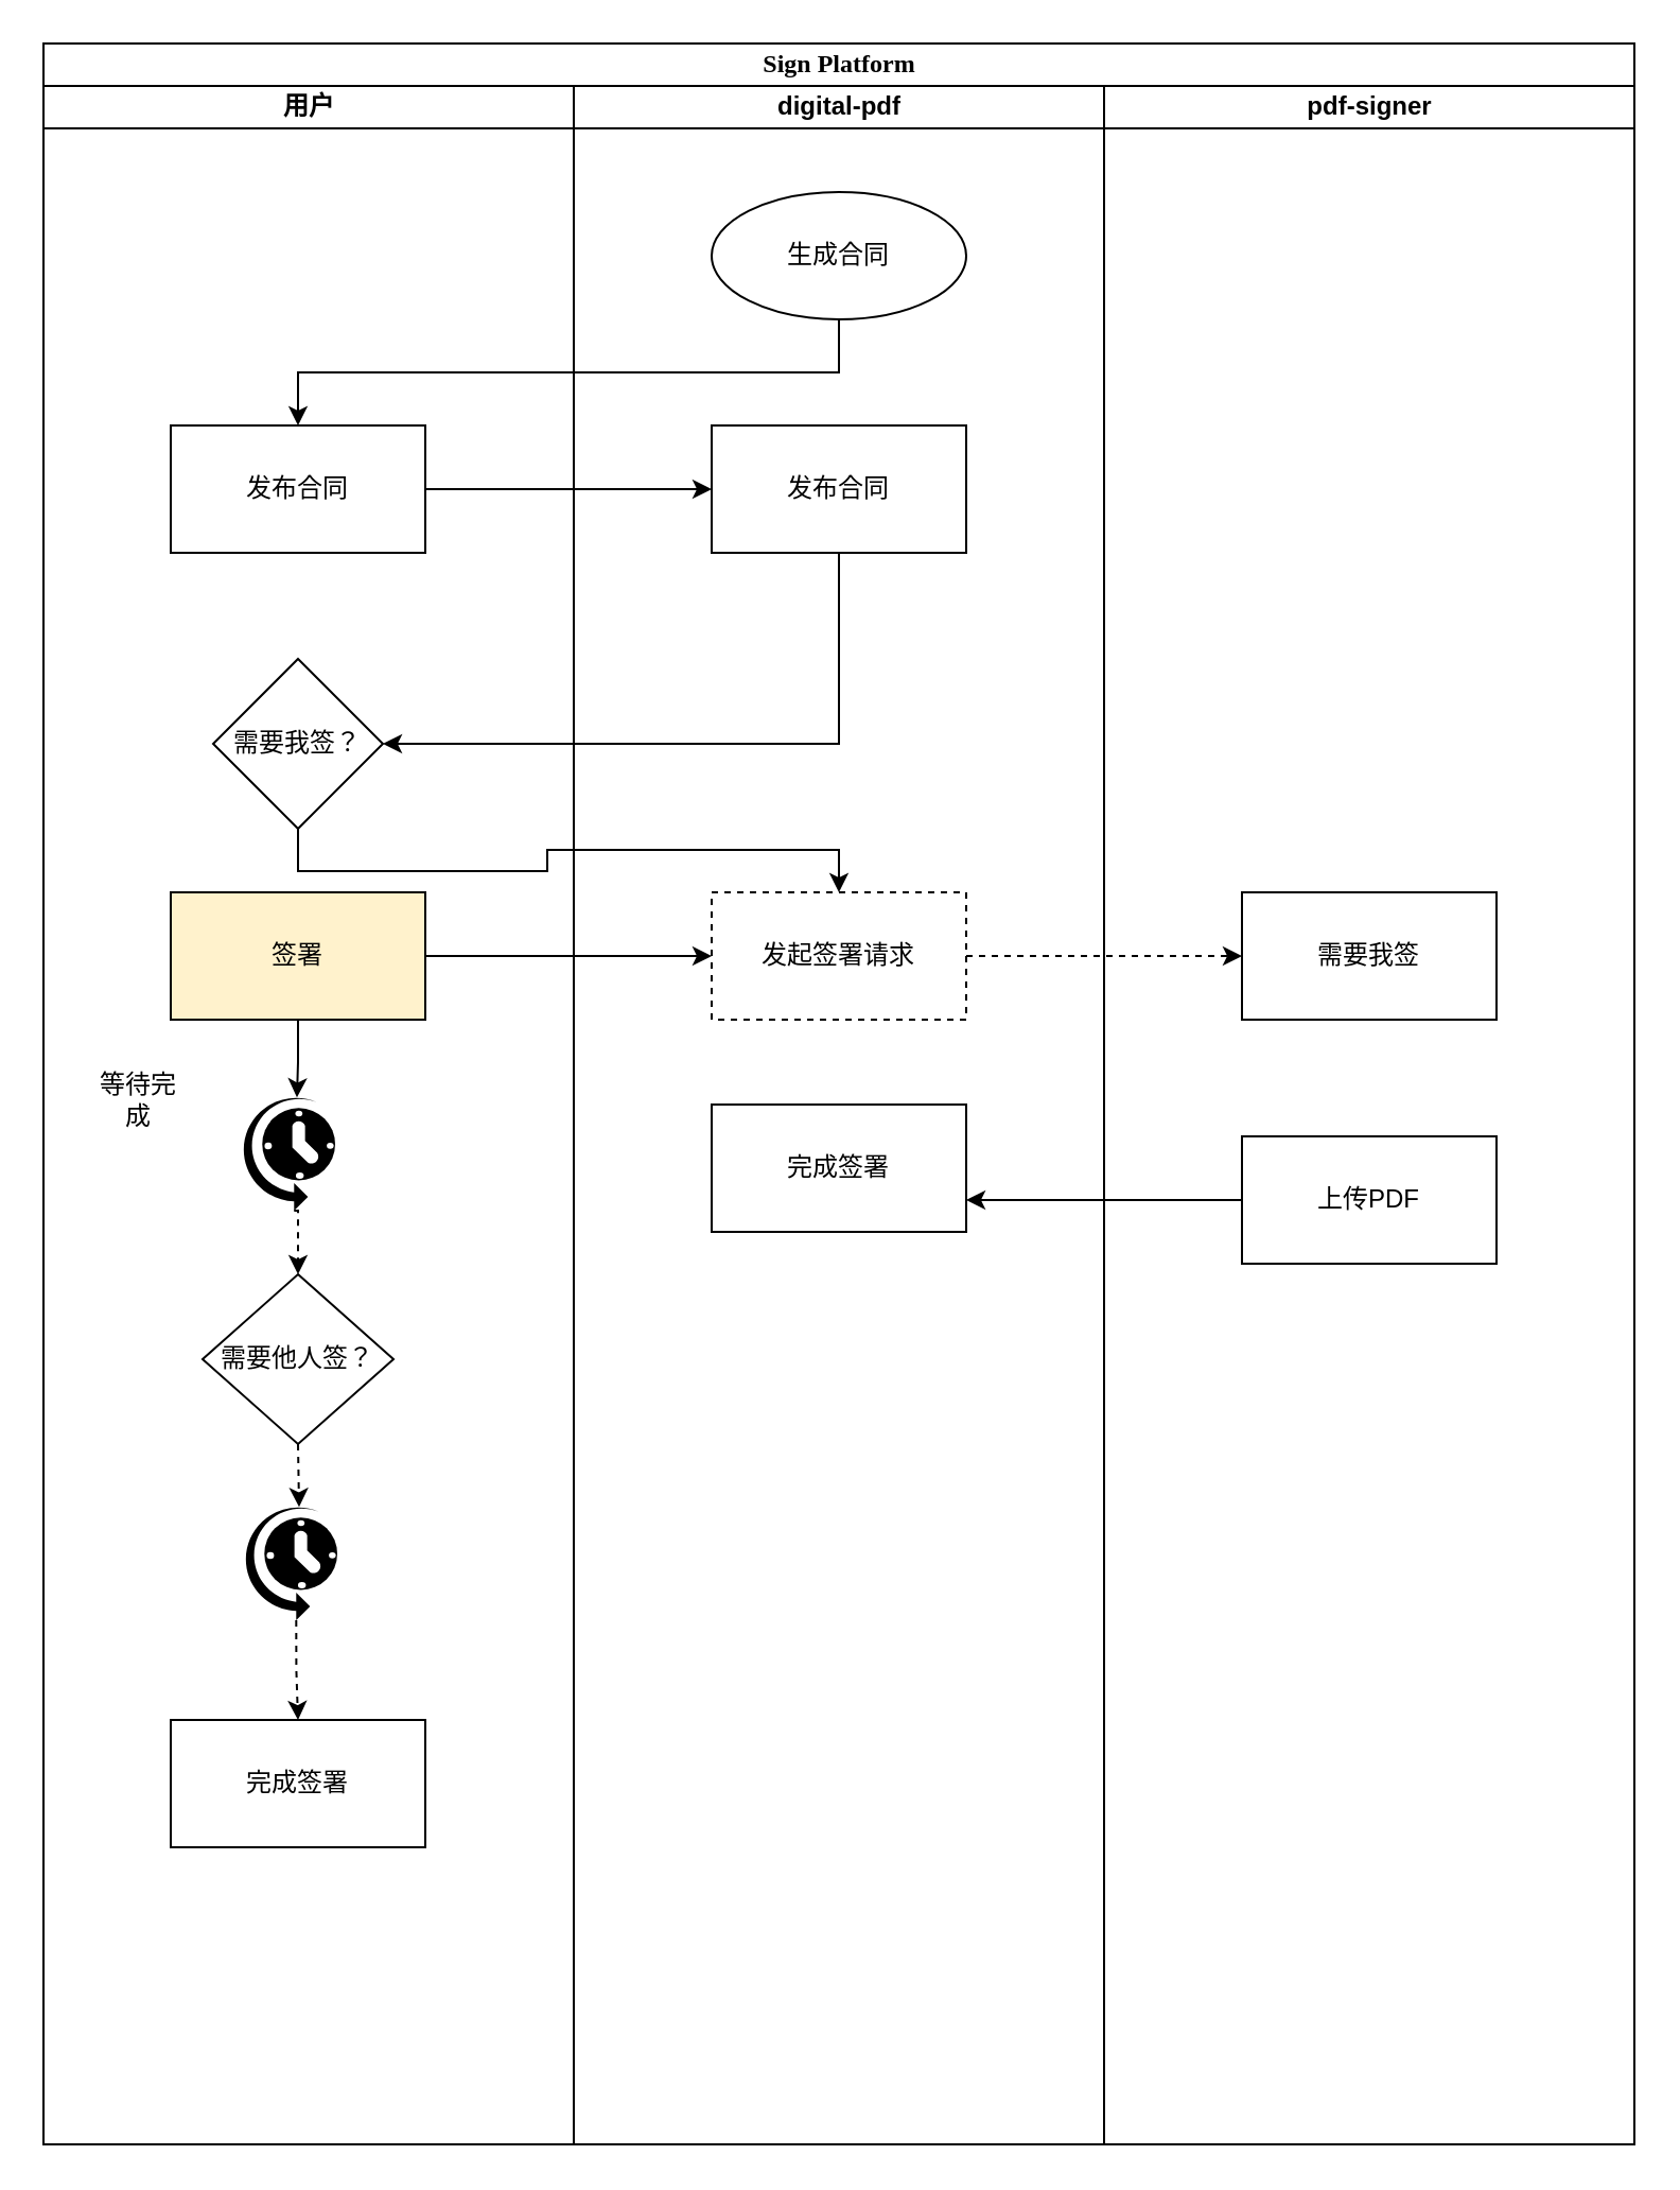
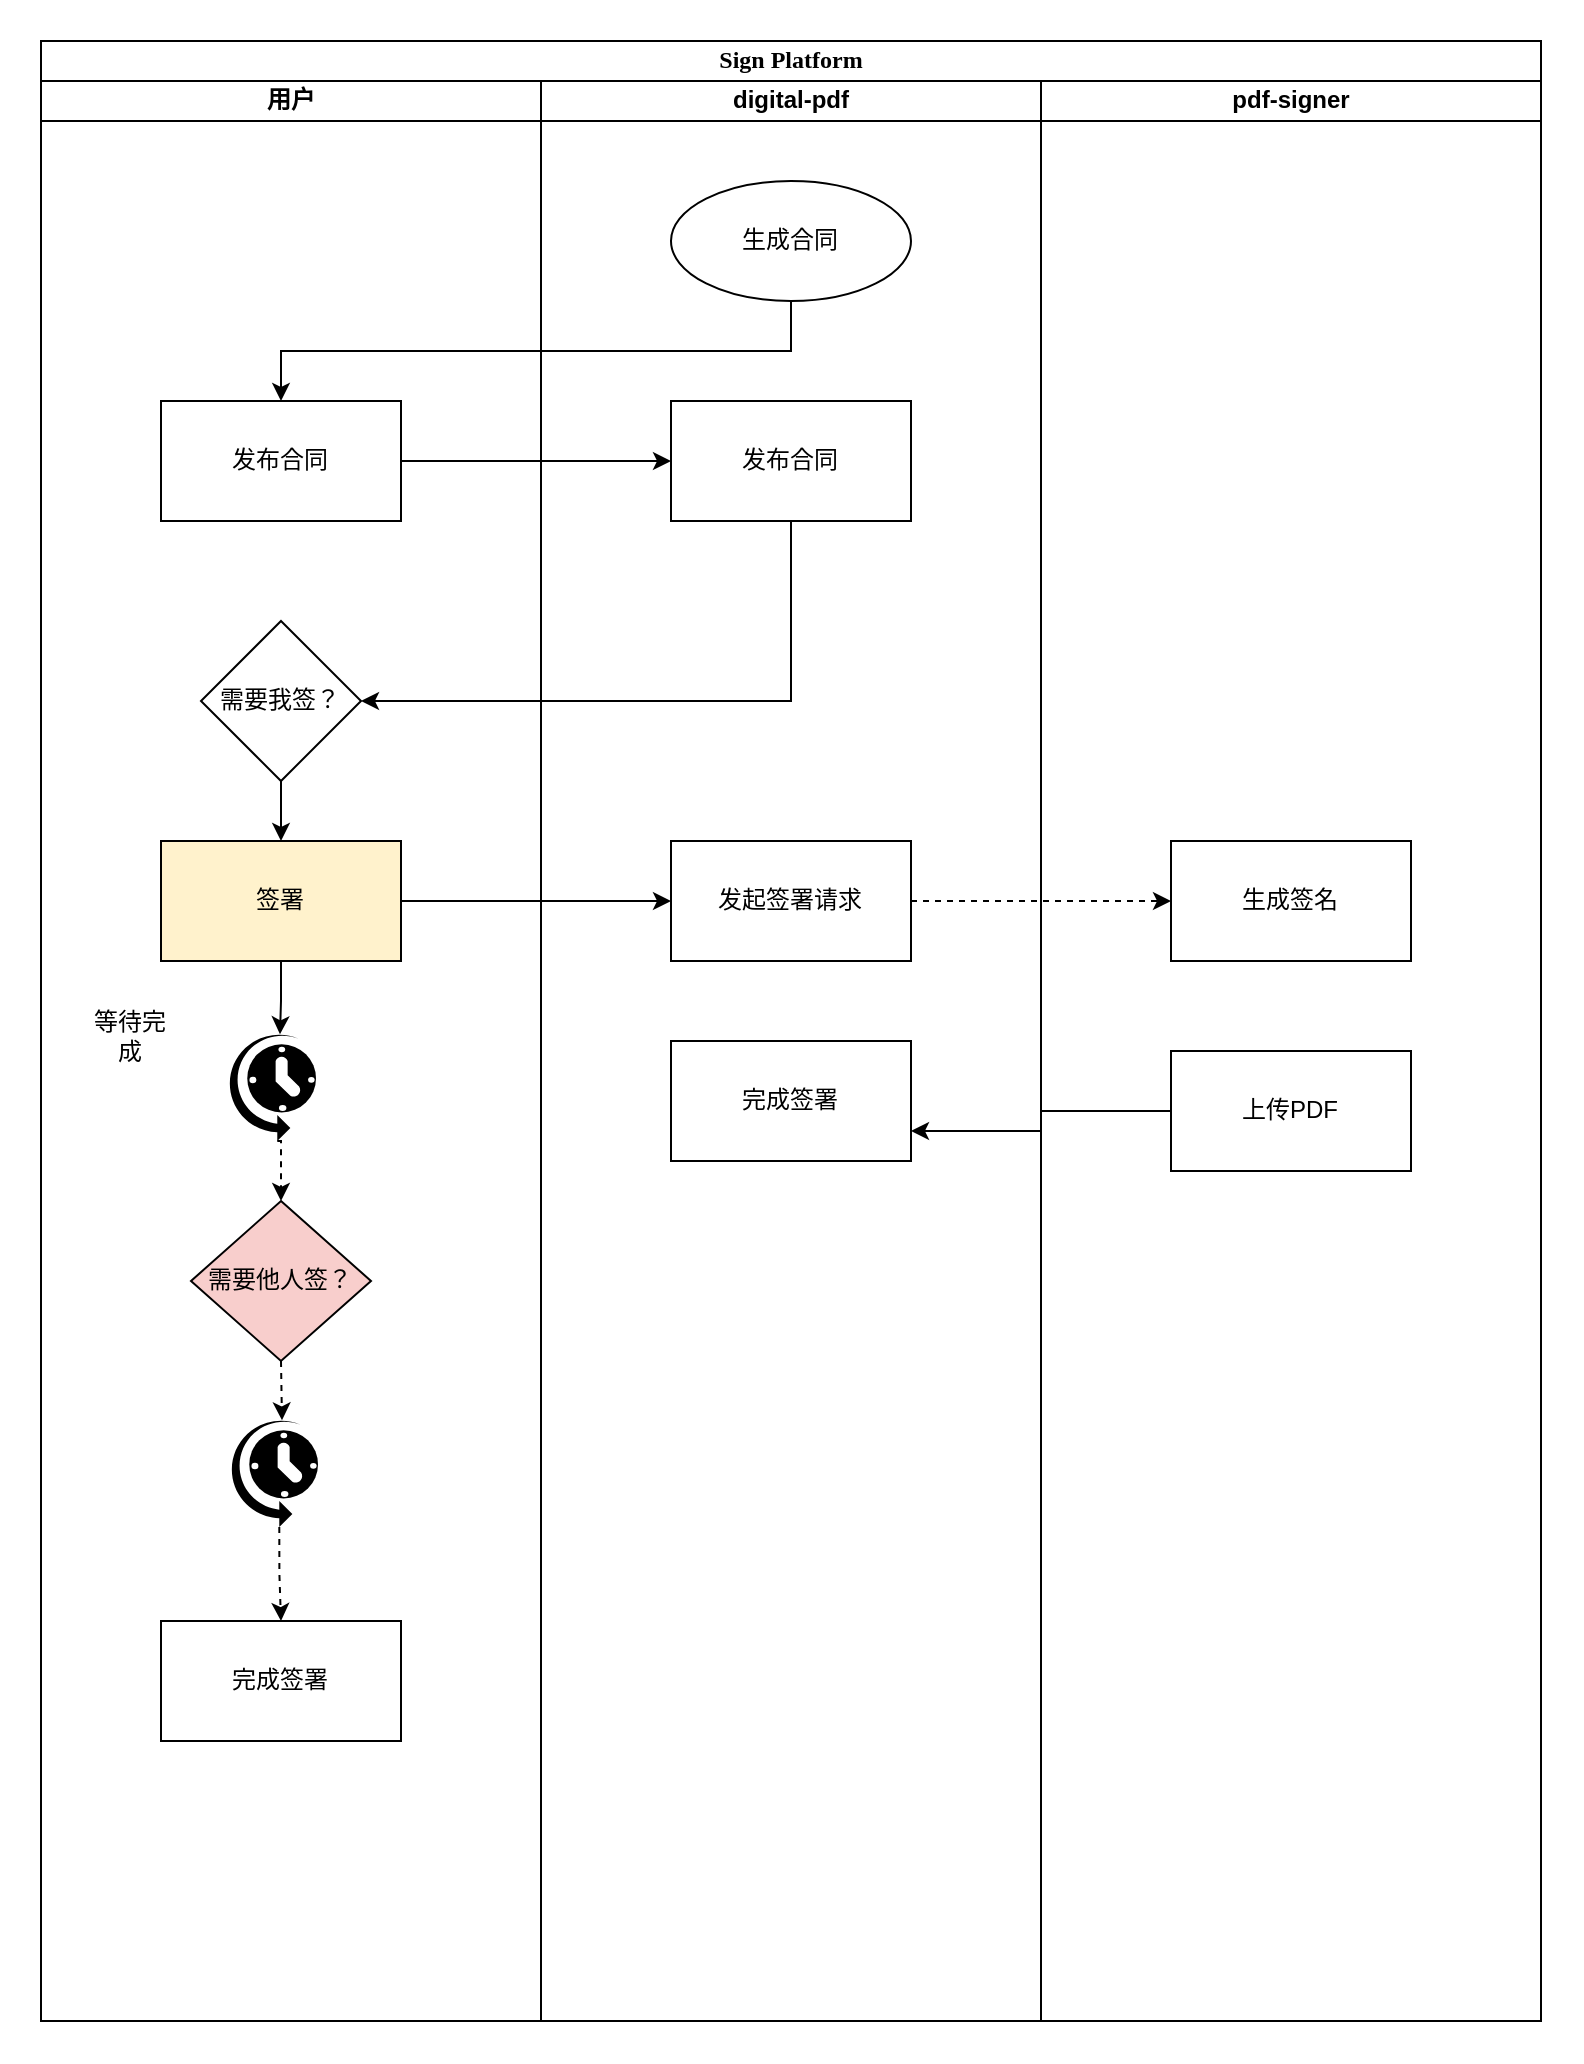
  <mxCell id="0" />
  <mxCell id="1" parent="0" />
  <mxCell id="2" value="Sign Platform" style="swimlane;html=1;childLayout=stackLayout;startSize=20;rounded=0;shadow=0;comic=0;labelBackgroundColor=none;strokeColor=#000000;strokeWidth=1;fillColor=#ffffff;fontFamily=Verdana;fontSize=12;fontColor=#000000;align=center;" parent="1" vertex="1"><mxGeometry x="20" y="20" width="750" height="990" as="geometry" /></mxCell>
  <mxCell id="3" value="用户" style="swimlane;html=1;startSize=20;" parent="2" vertex="1"><mxGeometry y="20" width="250" height="970" as="geometry" /></mxCell>
  <mxCell id="4" value="发布合同" style="rounded=0;whiteSpace=wrap;html=1;" vertex="1" parent="3"><mxGeometry x="60" y="160" width="120" height="60" as="geometry" /></mxCell>
- <mxCell id="5" style="edgeStyle=orthogonalEdgeStyle;rounded=0;orthogonalLoop=1;jettySize=auto;html=1;exitX=0.5;exitY=1;exitDx=0;exitDy=0;" edge="1" parent="3" source="6" target="20"><mxGeometry relative="1" as="geometry" /></mxCell>
+ <mxCell id="5" style="edgeStyle=orthogonalEdgeStyle;rounded=0;orthogonalLoop=1;jettySize=auto;html=1;exitX=0.5;exitY=1;exitDx=0;exitDy=0;entryX=0.5;entryY=0;entryDx=0;entryDy=0;" edge="1" parent="3" source="6" target="8"><mxGeometry relative="1" as="geometry" /></mxCell>
  <mxCell id="6" value="需要我签？" style="rhombus;whiteSpace=wrap;html=1;" vertex="1" parent="3"><mxGeometry x="80" y="270" width="80" height="80" as="geometry" /></mxCell>
  <mxCell id="7" style="edgeStyle=orthogonalEdgeStyle;rounded=0;orthogonalLoop=1;jettySize=auto;html=1;entryX=0.6;entryY=0.03;entryDx=0;entryDy=0;entryPerimeter=0;" edge="1" parent="3" source="8" target="12"><mxGeometry relative="1" as="geometry" /></mxCell>
  <mxCell id="8" value="签署" style="rounded=0;whiteSpace=wrap;html=1;fillColor=#fff2cc;" vertex="1" parent="3"><mxGeometry x="60" y="380" width="120" height="60" as="geometry" /></mxCell>
  <mxCell id="9" style="edgeStyle=orthogonalEdgeStyle;rounded=0;orthogonalLoop=1;jettySize=auto;html=1;exitX=0.5;exitY=1;exitDx=0;exitDy=0;entryX=0.6;entryY=0.03;entryDx=0;entryDy=0;entryPerimeter=0;dashed=1;" edge="1" parent="3" source="10" target="15"><mxGeometry relative="1" as="geometry" /></mxCell>
- <mxCell id="10" value="需要他人签？" style="rhombus;whiteSpace=wrap;html=1;" vertex="1" parent="3"><mxGeometry x="75" y="560" width="90" height="80" as="geometry" /></mxCell>
+ <mxCell id="10" value="需要他人签？" style="rhombus;whiteSpace=wrap;html=1;fillColor=#f8cecc;" vertex="1" parent="3"><mxGeometry x="75" y="560" width="90" height="80" as="geometry" /></mxCell>
  <mxCell id="11" style="edgeStyle=orthogonalEdgeStyle;rounded=0;orthogonalLoop=1;jettySize=auto;html=1;exitX=0.57;exitY=1;exitDx=0;exitDy=0;exitPerimeter=0;entryX=0.5;entryY=0;entryDx=0;entryDy=0;dashed=1;" edge="1" parent="3" source="12" target="10"><mxGeometry relative="1" as="geometry" /></mxCell>
  <mxCell id="12" value="" style="verticalLabelPosition=bottom;html=1;verticalAlign=top;align=center;strokeColor=none;fillColor=#000000;shape=mxgraph.azure.scheduler;pointerEvents=1;" vertex="1" parent="3"><mxGeometry x="92.5" y="475" width="45" height="55" as="geometry" /></mxCell>
  <mxCell id="13" value="等待完成" style="text;html=1;strokeColor=none;fillColor=none;align=center;verticalAlign=middle;whiteSpace=wrap;rounded=0;" vertex="1" parent="3"><mxGeometry x="25" y="468" width="40" height="20" as="geometry" /></mxCell>
  <mxCell id="14" style="edgeStyle=orthogonalEdgeStyle;rounded=0;orthogonalLoop=1;jettySize=auto;html=1;exitX=0.57;exitY=1;exitDx=0;exitDy=0;exitPerimeter=0;entryX=0.5;entryY=0;entryDx=0;entryDy=0;dashed=1;" edge="1" parent="3" source="15" target="16"><mxGeometry relative="1" as="geometry" /></mxCell>
  <mxCell id="15" value="" style="verticalLabelPosition=bottom;html=1;verticalAlign=top;align=center;strokeColor=none;fillColor=#000000;shape=mxgraph.azure.scheduler;pointerEvents=1;" vertex="1" parent="3"><mxGeometry x="93.5" y="668" width="45" height="55" as="geometry" /></mxCell>
  <mxCell id="16" value="完成签署" style="rounded=0;whiteSpace=wrap;html=1;fillColor=none;" vertex="1" parent="3"><mxGeometry x="60" y="770" width="120" height="60" as="geometry" /></mxCell>
  <mxCell id="17" value="digital-pdf" style="swimlane;html=1;startSize=20;" parent="2" vertex="1"><mxGeometry x="250" y="20" width="250" height="970" as="geometry" /></mxCell>
  <mxCell id="18" value="生成合同" style="ellipse;whiteSpace=wrap;html=1;" vertex="1" parent="17"><mxGeometry x="65" y="50" width="120" height="60" as="geometry" /></mxCell>
  <mxCell id="19" value="发布合同" style="rounded=0;whiteSpace=wrap;html=1;" vertex="1" parent="17"><mxGeometry x="65" y="160" width="120" height="60" as="geometry" /></mxCell>
- <mxCell id="20" value="发起签署请求" style="rounded=0;whiteSpace=wrap;html=1;dashed=1;" vertex="1" parent="17"><mxGeometry x="65" y="380" width="120" height="60" as="geometry" /></mxCell>
+ <mxCell id="20" value="发起签署请求" style="rounded=0;whiteSpace=wrap;html=1;" vertex="1" parent="17"><mxGeometry x="65" y="380" width="120" height="60" as="geometry" /></mxCell>
  <mxCell id="21" value="完成签署" style="rounded=0;whiteSpace=wrap;html=1;" vertex="1" parent="17"><mxGeometry x="65" y="480" width="120" height="60" as="geometry" /></mxCell>
  <mxCell id="22" value="pdf-signer" style="swimlane;html=1;startSize=20;fillColor=none;" parent="2" vertex="1"><mxGeometry x="500" y="20" width="250" height="970" as="geometry" /></mxCell>
- <mxCell id="23" value="需要我签" style="rounded=0;whiteSpace=wrap;html=1;" vertex="1" parent="22"><mxGeometry x="65" y="380" width="120" height="60" as="geometry" /></mxCell>
- <mxCell id="24" value="上传PDF" style="rounded=0;whiteSpace=wrap;html=1;fillColor=none;" vertex="1" parent="22"><mxGeometry x="65" y="495" width="120" height="60" as="geometry" /></mxCell>
+ <mxCell id="23" value="生成签名" style="rounded=0;whiteSpace=wrap;html=1;" vertex="1" parent="22"><mxGeometry x="65" y="380" width="120" height="60" as="geometry" /></mxCell>
+ <mxCell id="24" value="上传PDF" style="rounded=0;whiteSpace=wrap;html=1;fillColor=none;" vertex="1" parent="22"><mxGeometry x="65" y="485" width="120" height="60" as="geometry" /></mxCell>
  <mxCell id="25" style="edgeStyle=orthogonalEdgeStyle;rounded=0;orthogonalLoop=1;jettySize=auto;html=1;exitX=0.5;exitY=1;exitDx=0;exitDy=0;" edge="1" parent="2" source="18" target="4"><mxGeometry relative="1" as="geometry" /></mxCell>
  <mxCell id="26" style="edgeStyle=orthogonalEdgeStyle;rounded=0;orthogonalLoop=1;jettySize=auto;html=1;" edge="1" parent="2" source="4" target="19"><mxGeometry relative="1" as="geometry" /></mxCell>
  <mxCell id="27" style="edgeStyle=orthogonalEdgeStyle;rounded=0;orthogonalLoop=1;jettySize=auto;html=1;entryX=1;entryY=0.5;entryDx=0;entryDy=0;" edge="1" parent="2" source="19" target="6"><mxGeometry relative="1" as="geometry"><Array as="points"><mxPoint x="375" y="330" /></Array></mxGeometry></mxCell>
  <mxCell id="28" style="edgeStyle=orthogonalEdgeStyle;rounded=0;orthogonalLoop=1;jettySize=auto;html=1;exitX=1;exitY=0.5;exitDx=0;exitDy=0;entryX=0;entryY=0.5;entryDx=0;entryDy=0;dashed=1;" edge="1" parent="2" source="20" target="23"><mxGeometry relative="1" as="geometry" /></mxCell>
  <mxCell id="29" style="edgeStyle=orthogonalEdgeStyle;rounded=0;orthogonalLoop=1;jettySize=auto;html=1;exitX=1;exitY=0.5;exitDx=0;exitDy=0;" edge="1" parent="2" source="8" target="20"><mxGeometry relative="1" as="geometry" /></mxCell>
  <mxCell id="30" style="edgeStyle=orthogonalEdgeStyle;rounded=0;orthogonalLoop=1;jettySize=auto;html=1;exitX=0;exitY=0.5;exitDx=0;exitDy=0;entryX=1;entryY=0.75;entryDx=0;entryDy=0;" edge="1" parent="2" source="24" target="21"><mxGeometry relative="1" as="geometry" /></mxCell>
